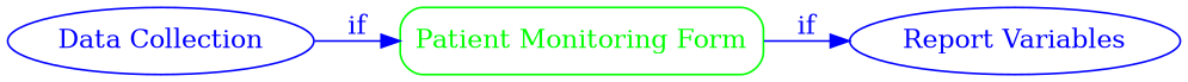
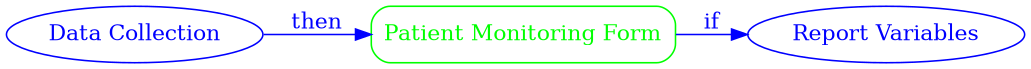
  digraph {
    rankdir=LR
    node [color=blue fontcolor=blue shape=ellipse]
    edge [color=blue fontcolor=blue]
    n1 [label="Data Collection"]
    n2 [color=green fontcolor=green label="Patient Monitoring Form" shape=box style=rounded]
    n3 [label="Report Variables"]
-   n1 -> n2 [label=if]
+   n1 -> n2 [label=then]
    n2 -> n3 [label=if]
  }
